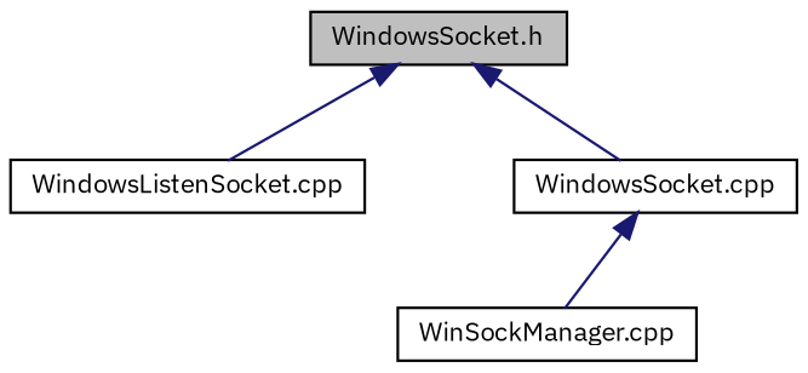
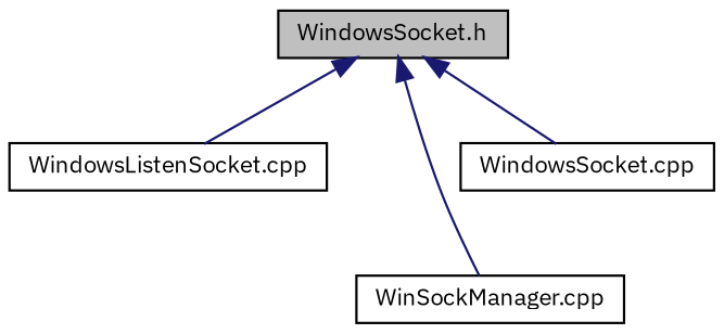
  digraph {
    fontname="IBM Plex Sans"
    node [color=black fillcolor=white fontname="IBM Plex Sans" fontsize=10 shape=record style=filled]
    edge [color=midnightblue dir=back fontname="IBM Plex Sans" fontsize=10 labelfontname=Helvetica labelfontsize=10 style=solid]
    n1 [fillcolor=grey75 fontcolor=black height=0.2 label="WindowsSocket.h" width=0.4]
    n2 [height=0.2 label="WindowsListenSocket.cpp" width=0.4]
    n3 [height=0.2 label="WinSockManager.cpp" width=0.4]
    n4 [height=0.2 label="WindowsSocket.cpp" width=0.4]
    n1 -> n2
-   n4 -> n3
+   n1 -> n3
    n1 -> n4
  }
